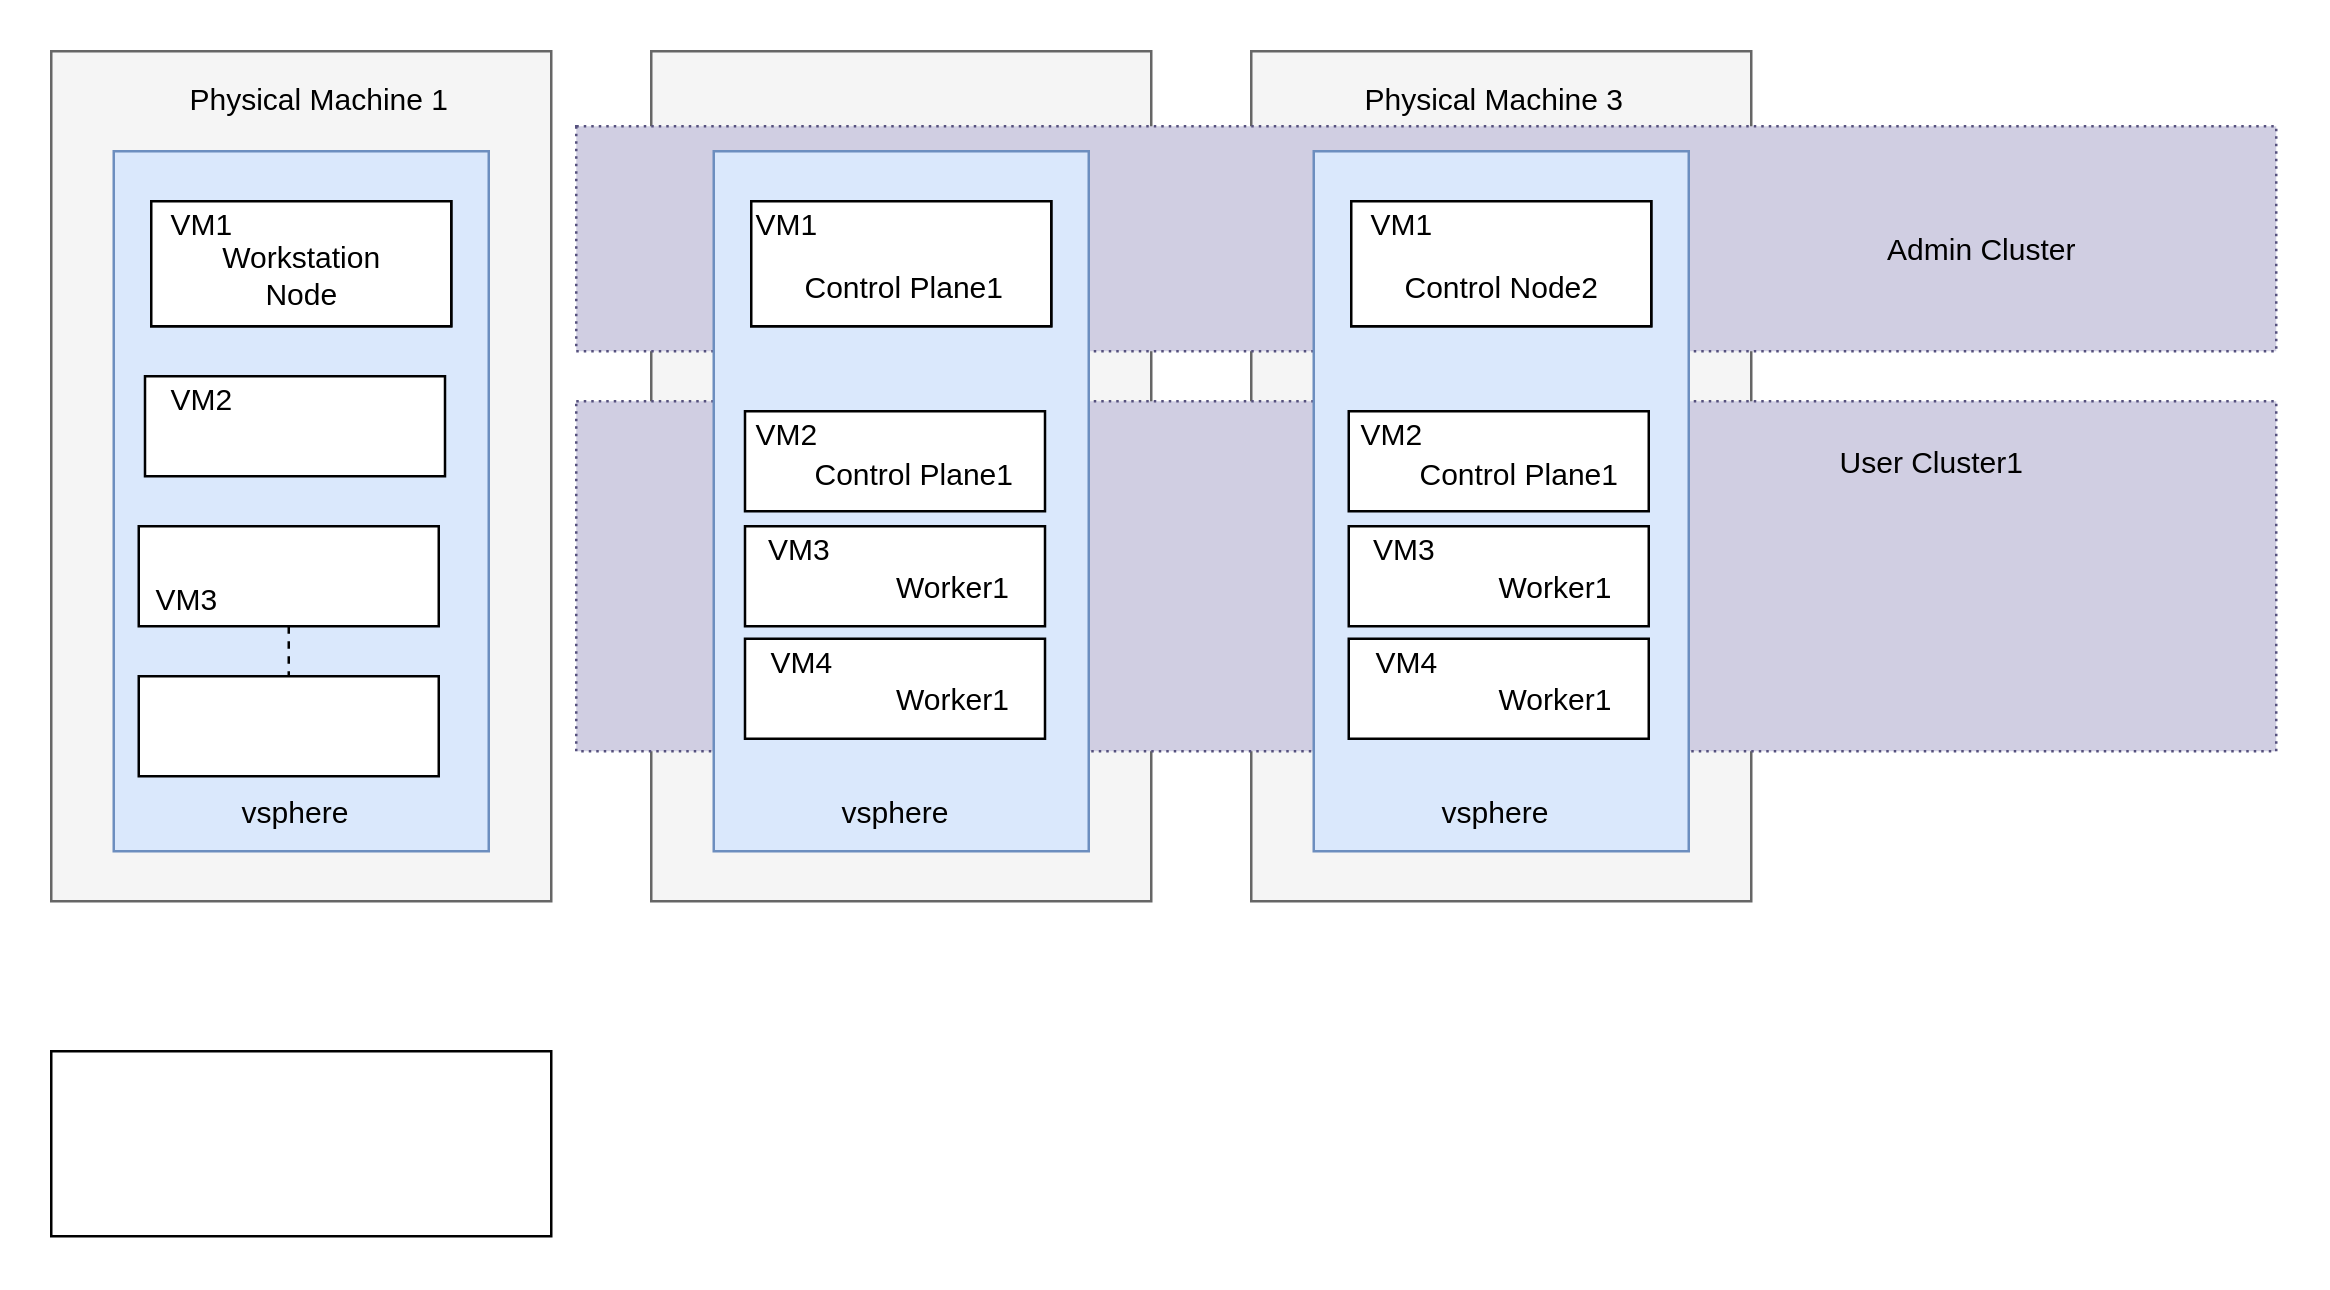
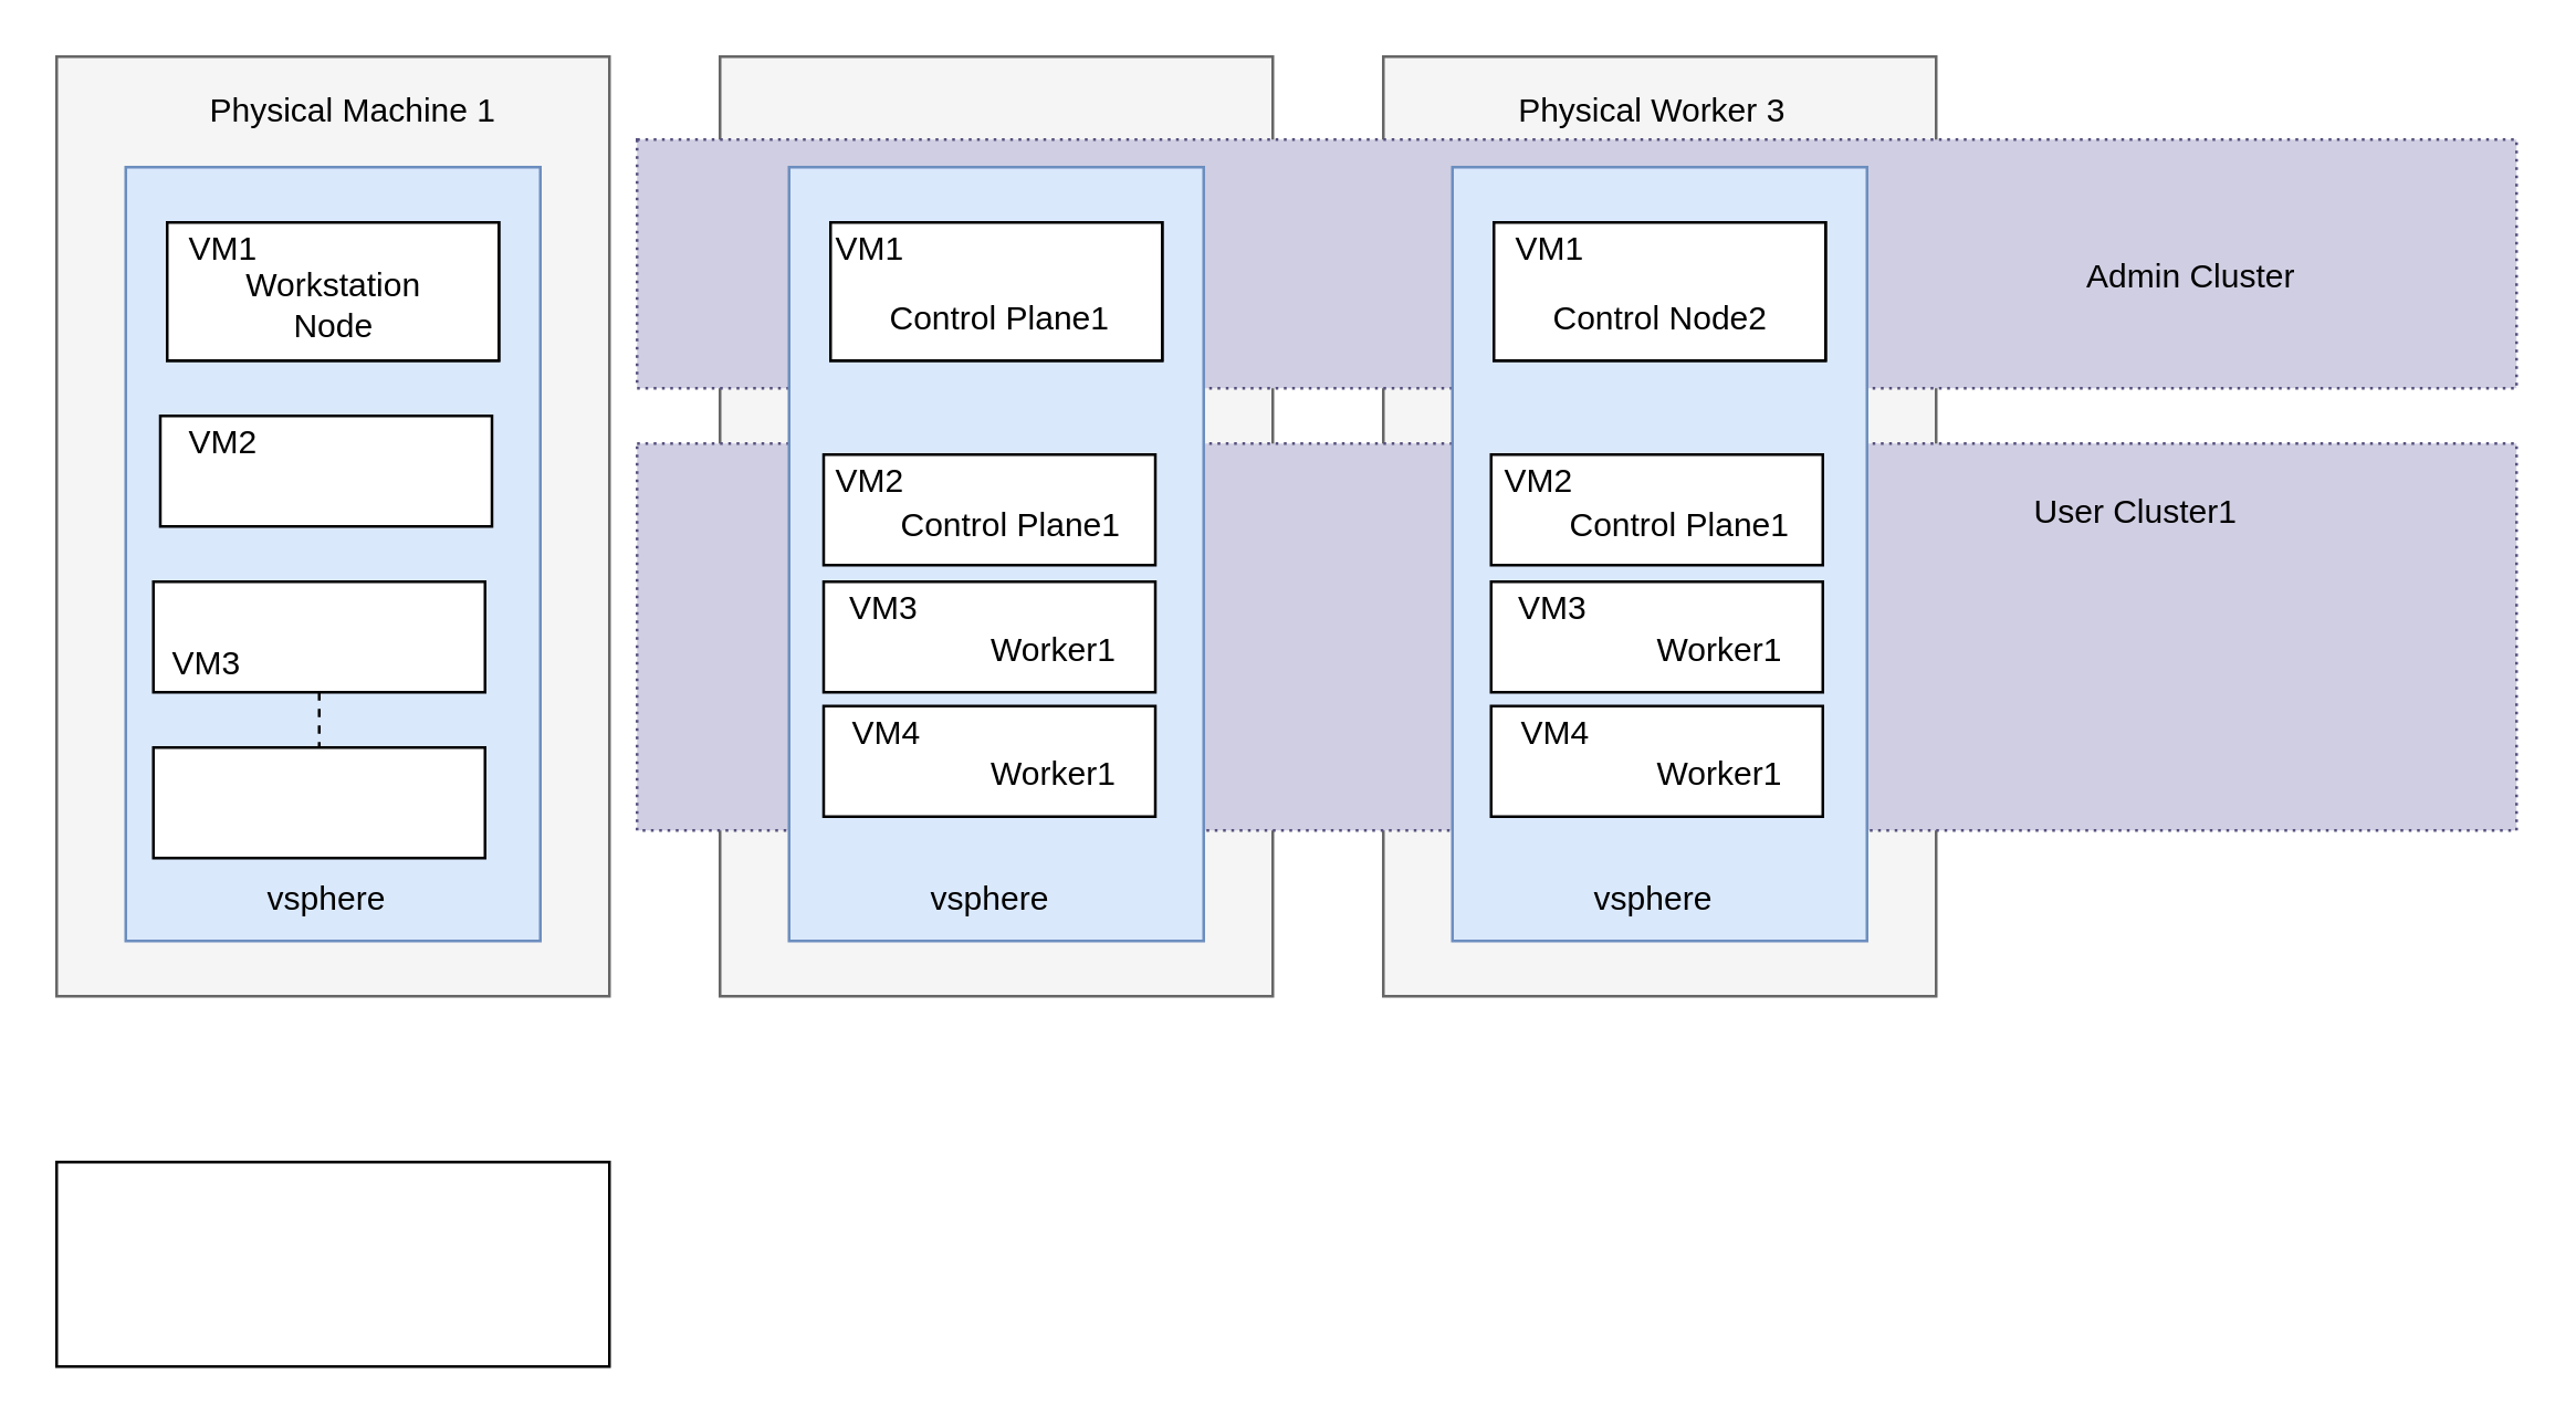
  <mxCell id="0" />
  <mxCell id="1" parent="0" />
  <mxCell id="2" value="" style="rounded=0;whiteSpace=wrap;html=1;fillColor=#f5f5f5;strokeColor=#666666;fontColor=#333333;" vertex="1" parent="1"><mxGeometry x="260" y="20" width="200" height="340" as="geometry" /></mxCell>
  <mxCell id="3" value="" style="rounded=0;whiteSpace=wrap;html=1;fillColor=#f5f5f5;strokeColor=#666666;fontColor=#333333;" vertex="1" parent="1"><mxGeometry x="500" y="20" width="200" height="340" as="geometry" /></mxCell>
  <mxCell id="4" value="" style="rounded=0;whiteSpace=wrap;html=1;fillColor=#f5f5f5;strokeColor=#666666;fontColor=#333333;" vertex="1" parent="1"><mxGeometry x="20" y="20" width="200" height="340" as="geometry" /></mxCell>
  <mxCell id="5" value="" style="rounded=0;whiteSpace=wrap;html=1;dashed=1;dashPattern=1 2;fillColor=#d0cee2;strokeColor=#56517e;" vertex="1" parent="1"><mxGeometry x="230" y="160" width="680" height="140" as="geometry" /></mxCell>
  <mxCell id="6" value="" style="rounded=0;whiteSpace=wrap;html=1;dashed=1;dashPattern=1 2;fillColor=#d0cee2;strokeColor=#56517e;" vertex="1" parent="1"><mxGeometry x="230" y="50" width="680" height="90" as="geometry" /></mxCell>
  <mxCell id="7" value="" style="rounded=0;whiteSpace=wrap;html=1;fillColor=#dae8fc;strokeColor=#6c8ebf;" vertex="1" parent="1"><mxGeometry x="45" y="60" width="150" height="280" as="geometry" /></mxCell>
  <mxCell id="8" value="Physical Machine 1" style="text;html=1;strokeColor=none;fillColor=none;align=center;verticalAlign=middle;whiteSpace=wrap;rounded=0;" parent="1" vertex="1"><mxGeometry x="65" y="30" width="125" height="20" as="geometry" /></mxCell>
  <mxCell id="9" value="" style="rounded=0;whiteSpace=wrap;html=1;" parent="1" vertex="1"><mxGeometry x="60" y="80" width="120" height="50" as="geometry" /></mxCell>
  <mxCell id="10" value="" style="rounded=0;whiteSpace=wrap;html=1;" vertex="1" parent="1"><mxGeometry x="20" y="420" width="200" height="74" as="geometry" /></mxCell>
  <mxCell id="11" value="VM1" style="text;html=1;strokeColor=none;fillColor=none;align=center;verticalAlign=middle;whiteSpace=wrap;rounded=0;" vertex="1" parent="1"><mxGeometry x="65" y="80" width="31" height="20" as="geometry" /></mxCell>
  <mxCell id="12" value="Workstation Node" style="text;html=1;strokeColor=none;fillColor=none;align=center;verticalAlign=middle;whiteSpace=wrap;rounded=0;" vertex="1" parent="1"><mxGeometry x="72.5" y="100" width="95" height="20" as="geometry" /></mxCell>
  <mxCell id="13" value="VM1" style="text;html=1;strokeColor=none;fillColor=none;align=center;verticalAlign=middle;whiteSpace=wrap;rounded=0;" vertex="1" parent="1"><mxGeometry x="65" y="150" width="31" height="20" as="geometry" /></mxCell>
  <mxCell id="14" value="" style="rounded=0;whiteSpace=wrap;html=1;" vertex="1" parent="1"><mxGeometry x="60" y="80" width="120" height="50" as="geometry" /></mxCell>
  <mxCell id="15" value="Workstation Node" style="text;html=1;strokeColor=none;fillColor=none;align=center;verticalAlign=middle;whiteSpace=wrap;rounded=0;" vertex="1" parent="1"><mxGeometry x="72.5" y="100" width="95" height="20" as="geometry" /></mxCell>
  <mxCell id="16" value="VM1" style="text;html=1;strokeColor=none;fillColor=none;align=center;verticalAlign=middle;whiteSpace=wrap;rounded=0;" vertex="1" parent="1"><mxGeometry x="65" y="80" width="31" height="20" as="geometry" /></mxCell>
  <mxCell id="17" value="" style="rounded=0;whiteSpace=wrap;html=1;" vertex="1" parent="1"><mxGeometry x="57.5" y="150" width="120" height="40" as="geometry" /></mxCell>
  <mxCell id="18" value="VM2" style="text;html=1;strokeColor=none;fillColor=none;align=center;verticalAlign=middle;whiteSpace=wrap;rounded=0;" vertex="1" parent="1"><mxGeometry x="61" y="150" width="39" height="20" as="geometry" /></mxCell>
  <mxCell id="19" value="vsphere" style="text;html=1;strokeColor=none;fillColor=none;align=center;verticalAlign=middle;whiteSpace=wrap;rounded=0;" vertex="1" parent="1"><mxGeometry x="52.5" y="310" width="130" height="30" as="geometry" /></mxCell>
  <mxCell id="20" style="rounded=0;orthogonalLoop=1;jettySize=auto;html=1;exitX=0.5;exitY=1;exitDx=0;exitDy=0;entryX=0.5;entryY=0;entryDx=0;entryDy=0;startArrow=none;startFill=0;endArrow=none;endFill=0;dashed=1;" edge="1" parent="1" source="21" target="47"><mxGeometry relative="1" as="geometry" /></mxCell>
  <mxCell id="21" value="" style="rounded=0;whiteSpace=wrap;html=1;" vertex="1" parent="1"><mxGeometry x="55" y="210" width="120" height="40" as="geometry" /></mxCell>
  <mxCell id="22" value="VM3" style="text;html=1;strokeColor=none;fillColor=none;align=center;verticalAlign=middle;whiteSpace=wrap;rounded=0;" vertex="1" parent="1"><mxGeometry x="55" y="230" width="39" height="20" as="geometry" /></mxCell>
  <mxCell id="23" value="" style="rounded=0;whiteSpace=wrap;html=1;fillColor=#dae8fc;strokeColor=#6c8ebf;" vertex="1" parent="1"><mxGeometry x="285" y="60" width="150" height="280" as="geometry" /></mxCell>
  <mxCell id="24" value="" style="rounded=0;whiteSpace=wrap;html=1;" vertex="1" parent="1"><mxGeometry x="300" y="80" width="120" height="50" as="geometry" /></mxCell>
  <mxCell id="25" value="VM1" style="text;html=1;strokeColor=none;fillColor=none;align=center;verticalAlign=middle;whiteSpace=wrap;rounded=0;" vertex="1" parent="1"><mxGeometry x="305" y="80" width="31" height="20" as="geometry" /></mxCell>
  <mxCell id="26" value="Workstation Node" style="text;html=1;strokeColor=none;fillColor=none;align=center;verticalAlign=middle;whiteSpace=wrap;rounded=0;" vertex="1" parent="1"><mxGeometry x="312.5" y="100" width="95" height="20" as="geometry" /></mxCell>
  <mxCell id="27" value="" style="rounded=0;whiteSpace=wrap;html=1;" vertex="1" parent="1"><mxGeometry x="300" y="80" width="120" height="50" as="geometry" /></mxCell>
  <mxCell id="28" value="Control Plane1" style="text;html=1;strokeColor=none;fillColor=none;align=center;verticalAlign=middle;whiteSpace=wrap;rounded=0;" vertex="1" parent="1"><mxGeometry x="313.5" y="105" width="95" height="20" as="geometry" /></mxCell>
  <mxCell id="29" value="VM1" style="text;html=1;strokeColor=none;fillColor=none;align=center;verticalAlign=middle;whiteSpace=wrap;rounded=0;" vertex="1" parent="1"><mxGeometry x="299" y="80" width="31" height="20" as="geometry" /></mxCell>
  <mxCell id="30" value="" style="rounded=0;whiteSpace=wrap;html=1;" vertex="1" parent="1"><mxGeometry x="297.5" y="164" width="120" height="40" as="geometry" /></mxCell>
  <mxCell id="31" value="VM2" style="text;html=1;strokeColor=none;fillColor=none;align=center;verticalAlign=middle;whiteSpace=wrap;rounded=0;" vertex="1" parent="1"><mxGeometry x="295" y="164" width="39" height="20" as="geometry" /></mxCell>
  <mxCell id="32" value="vsphere" style="text;html=1;strokeColor=none;fillColor=none;align=center;verticalAlign=middle;whiteSpace=wrap;rounded=0;" vertex="1" parent="1"><mxGeometry x="292.5" y="310" width="130" height="30" as="geometry" /></mxCell>
  <mxCell id="33" value="" style="rounded=0;whiteSpace=wrap;html=1;" vertex="1" parent="1"><mxGeometry x="297.5" y="210" width="120" height="40" as="geometry" /></mxCell>
  <mxCell id="34" value="Worker1" style="text;html=1;strokeColor=none;fillColor=none;align=center;verticalAlign=middle;whiteSpace=wrap;rounded=0;" vertex="1" parent="1"><mxGeometry x="351.75" y="225" width="57.5" height="20" as="geometry" /></mxCell>
  <mxCell id="35" value="VM3" style="text;html=1;strokeColor=none;fillColor=none;align=center;verticalAlign=middle;whiteSpace=wrap;rounded=0;" vertex="1" parent="1"><mxGeometry x="300" y="210" width="39" height="20" as="geometry" /></mxCell>
  <mxCell id="36" value="" style="rounded=0;whiteSpace=wrap;html=1;fillColor=#dae8fc;strokeColor=#6c8ebf;" vertex="1" parent="1"><mxGeometry x="525" y="60" width="150" height="280" as="geometry" /></mxCell>
- <mxCell id="37" value="Physical Machine 3" style="text;html=1;strokeColor=none;fillColor=none;align=center;verticalAlign=middle;whiteSpace=wrap;rounded=0;" vertex="1" parent="1"><mxGeometry x="535" y="30" width="125" height="20" as="geometry" /></mxCell>
+ <mxCell id="37" value="Physical Worker 3" style="text;html=1;strokeColor=none;fillColor=none;align=center;verticalAlign=middle;whiteSpace=wrap;rounded=0;" vertex="1" parent="1"><mxGeometry x="535" y="30" width="125" height="20" as="geometry" /></mxCell>
  <mxCell id="38" value="" style="rounded=0;whiteSpace=wrap;html=1;" vertex="1" parent="1"><mxGeometry x="540" y="80" width="120" height="50" as="geometry" /></mxCell>
  <mxCell id="39" value="VM1" style="text;html=1;strokeColor=none;fillColor=none;align=center;verticalAlign=middle;whiteSpace=wrap;rounded=0;" vertex="1" parent="1"><mxGeometry x="545" y="80" width="31" height="20" as="geometry" /></mxCell>
  <mxCell id="40" value="Workstation Node" style="text;html=1;strokeColor=none;fillColor=none;align=center;verticalAlign=middle;whiteSpace=wrap;rounded=0;" vertex="1" parent="1"><mxGeometry x="552.5" y="100" width="95" height="20" as="geometry" /></mxCell>
  <mxCell id="41" value="" style="rounded=0;whiteSpace=wrap;html=1;" vertex="1" parent="1"><mxGeometry x="540" y="80" width="120" height="50" as="geometry" /></mxCell>
  <mxCell id="42" value="Control Node2" style="text;html=1;strokeColor=none;fillColor=none;align=center;verticalAlign=middle;whiteSpace=wrap;rounded=0;" vertex="1" parent="1"><mxGeometry x="552.5" y="105" width="95" height="20" as="geometry" /></mxCell>
  <mxCell id="43" value="VM1" style="text;html=1;strokeColor=none;fillColor=none;align=center;verticalAlign=middle;whiteSpace=wrap;rounded=0;" vertex="1" parent="1"><mxGeometry x="545" y="80" width="31" height="20" as="geometry" /></mxCell>
  <mxCell id="44" value="vsphere" style="text;html=1;strokeColor=none;fillColor=none;align=center;verticalAlign=middle;whiteSpace=wrap;rounded=0;" vertex="1" parent="1"><mxGeometry x="532.5" y="310" width="130" height="30" as="geometry" /></mxCell>
  <mxCell id="45" value="Admin Cluster" style="text;html=1;strokeColor=none;fillColor=none;align=center;verticalAlign=middle;whiteSpace=wrap;rounded=0;" vertex="1" parent="1"><mxGeometry x="730" y="90" width="125" height="20" as="geometry" /></mxCell>
  <mxCell id="46" value="User Cluster1" style="text;html=1;strokeColor=none;fillColor=none;align=center;verticalAlign=middle;whiteSpace=wrap;rounded=0;" vertex="1" parent="1"><mxGeometry x="710" y="175" width="125" height="20" as="geometry" /></mxCell>
  <mxCell id="47" value="" style="rounded=0;whiteSpace=wrap;html=1;" vertex="1" parent="1"><mxGeometry x="55" y="270" width="120" height="40" as="geometry" /></mxCell>
  <mxCell id="48" value="" style="rounded=0;whiteSpace=wrap;html=1;" vertex="1" parent="1"><mxGeometry x="297.5" y="255" width="120" height="40" as="geometry" /></mxCell>
  <mxCell id="49" value="Worker1" style="text;html=1;strokeColor=none;fillColor=none;align=center;verticalAlign=middle;whiteSpace=wrap;rounded=0;" vertex="1" parent="1"><mxGeometry x="351.75" y="270" width="57.5" height="20" as="geometry" /></mxCell>
  <mxCell id="50" value="Control Plane1" style="text;html=1;strokeColor=none;fillColor=none;align=center;verticalAlign=middle;whiteSpace=wrap;rounded=0;" vertex="1" parent="1"><mxGeometry x="318" y="180" width="95" height="20" as="geometry" /></mxCell>
  <mxCell id="51" value="VM4" style="text;html=1;strokeColor=none;fillColor=none;align=center;verticalAlign=middle;whiteSpace=wrap;rounded=0;" vertex="1" parent="1"><mxGeometry x="301" y="255" width="39" height="20" as="geometry" /></mxCell>
  <mxCell id="52" value="" style="rounded=0;whiteSpace=wrap;html=1;" vertex="1" parent="1"><mxGeometry x="539" y="164" width="120" height="40" as="geometry" /></mxCell>
  <mxCell id="53" value="VM2" style="text;html=1;strokeColor=none;fillColor=none;align=center;verticalAlign=middle;whiteSpace=wrap;rounded=0;" vertex="1" parent="1"><mxGeometry x="536.5" y="164" width="39" height="20" as="geometry" /></mxCell>
  <mxCell id="54" value="" style="rounded=0;whiteSpace=wrap;html=1;" vertex="1" parent="1"><mxGeometry x="539" y="210" width="120" height="40" as="geometry" /></mxCell>
  <mxCell id="55" value="Worker1" style="text;html=1;strokeColor=none;fillColor=none;align=center;verticalAlign=middle;whiteSpace=wrap;rounded=0;" vertex="1" parent="1"><mxGeometry x="593.25" y="225" width="57.5" height="20" as="geometry" /></mxCell>
  <mxCell id="56" value="VM3" style="text;html=1;strokeColor=none;fillColor=none;align=center;verticalAlign=middle;whiteSpace=wrap;rounded=0;" vertex="1" parent="1"><mxGeometry x="541.5" y="210" width="39" height="20" as="geometry" /></mxCell>
  <mxCell id="57" value="" style="rounded=0;whiteSpace=wrap;html=1;" vertex="1" parent="1"><mxGeometry x="539" y="255" width="120" height="40" as="geometry" /></mxCell>
  <mxCell id="58" value="Worker1" style="text;html=1;strokeColor=none;fillColor=none;align=center;verticalAlign=middle;whiteSpace=wrap;rounded=0;" vertex="1" parent="1"><mxGeometry x="593.25" y="270" width="57.5" height="20" as="geometry" /></mxCell>
  <mxCell id="59" value="Control Plane1" style="text;html=1;strokeColor=none;fillColor=none;align=center;verticalAlign=middle;whiteSpace=wrap;rounded=0;" vertex="1" parent="1"><mxGeometry x="559.5" y="180" width="95" height="20" as="geometry" /></mxCell>
  <mxCell id="60" value="VM4" style="text;html=1;strokeColor=none;fillColor=none;align=center;verticalAlign=middle;whiteSpace=wrap;rounded=0;" vertex="1" parent="1"><mxGeometry x="542.5" y="255" width="39" height="20" as="geometry" /></mxCell>
